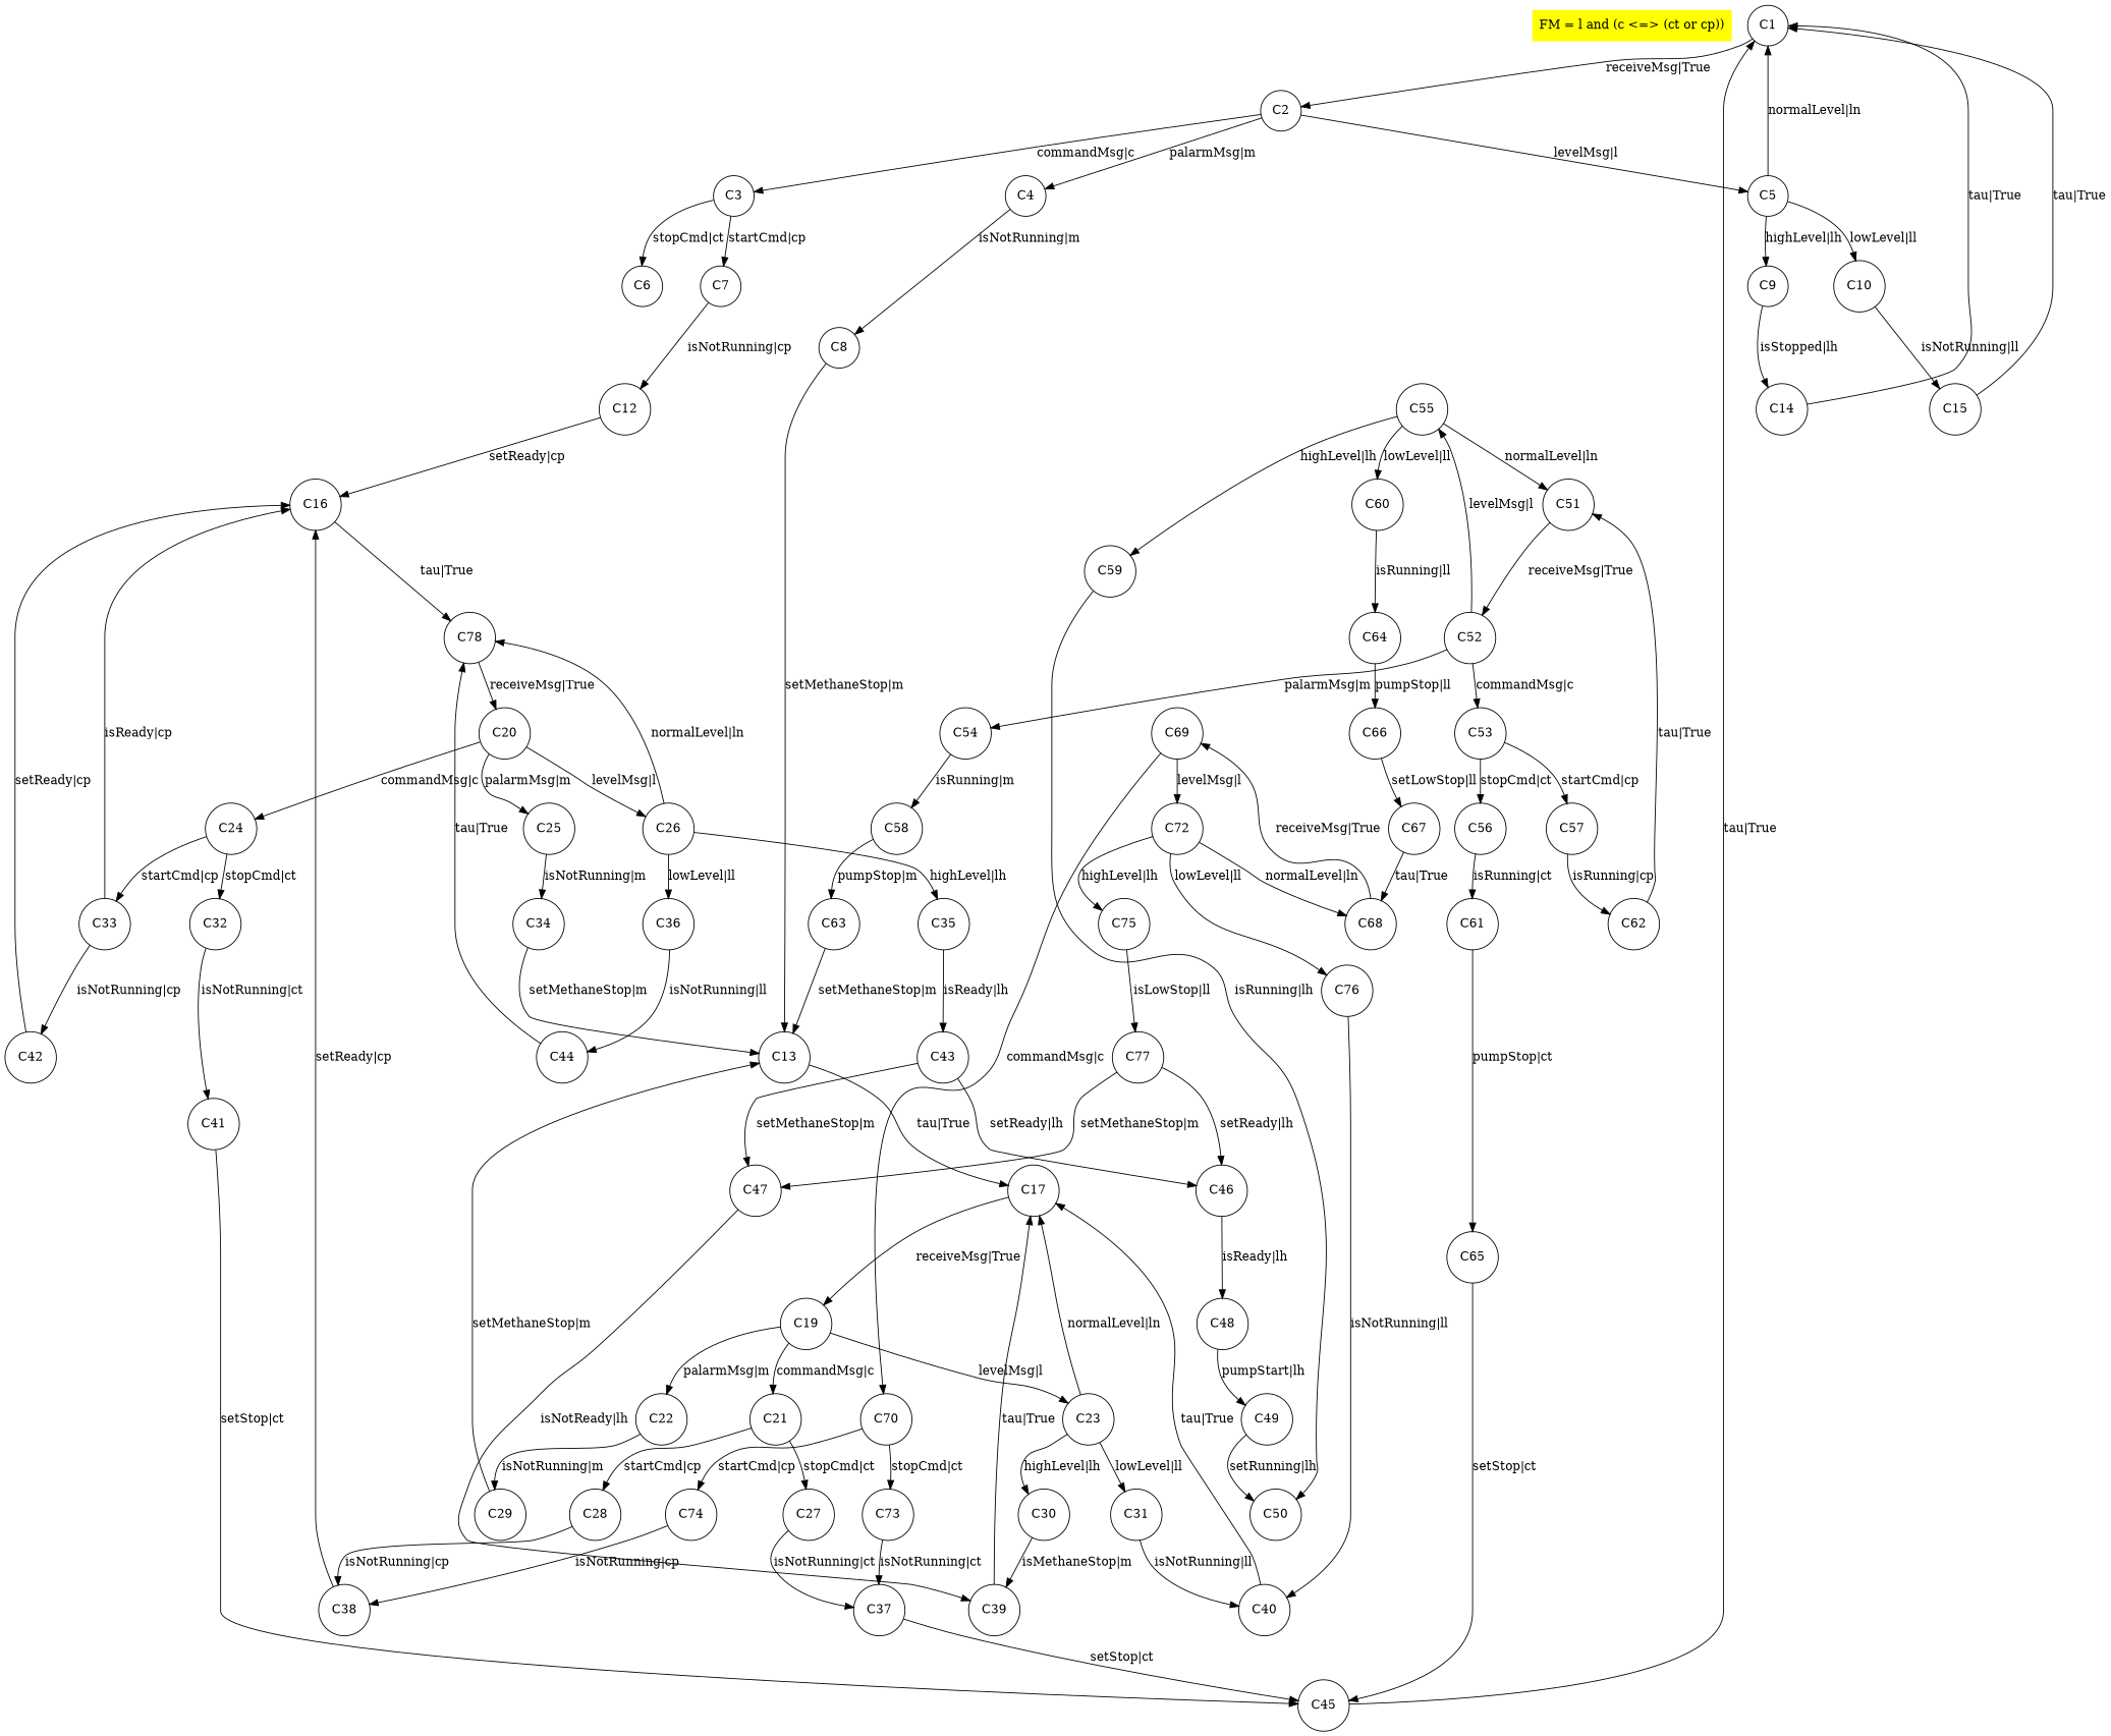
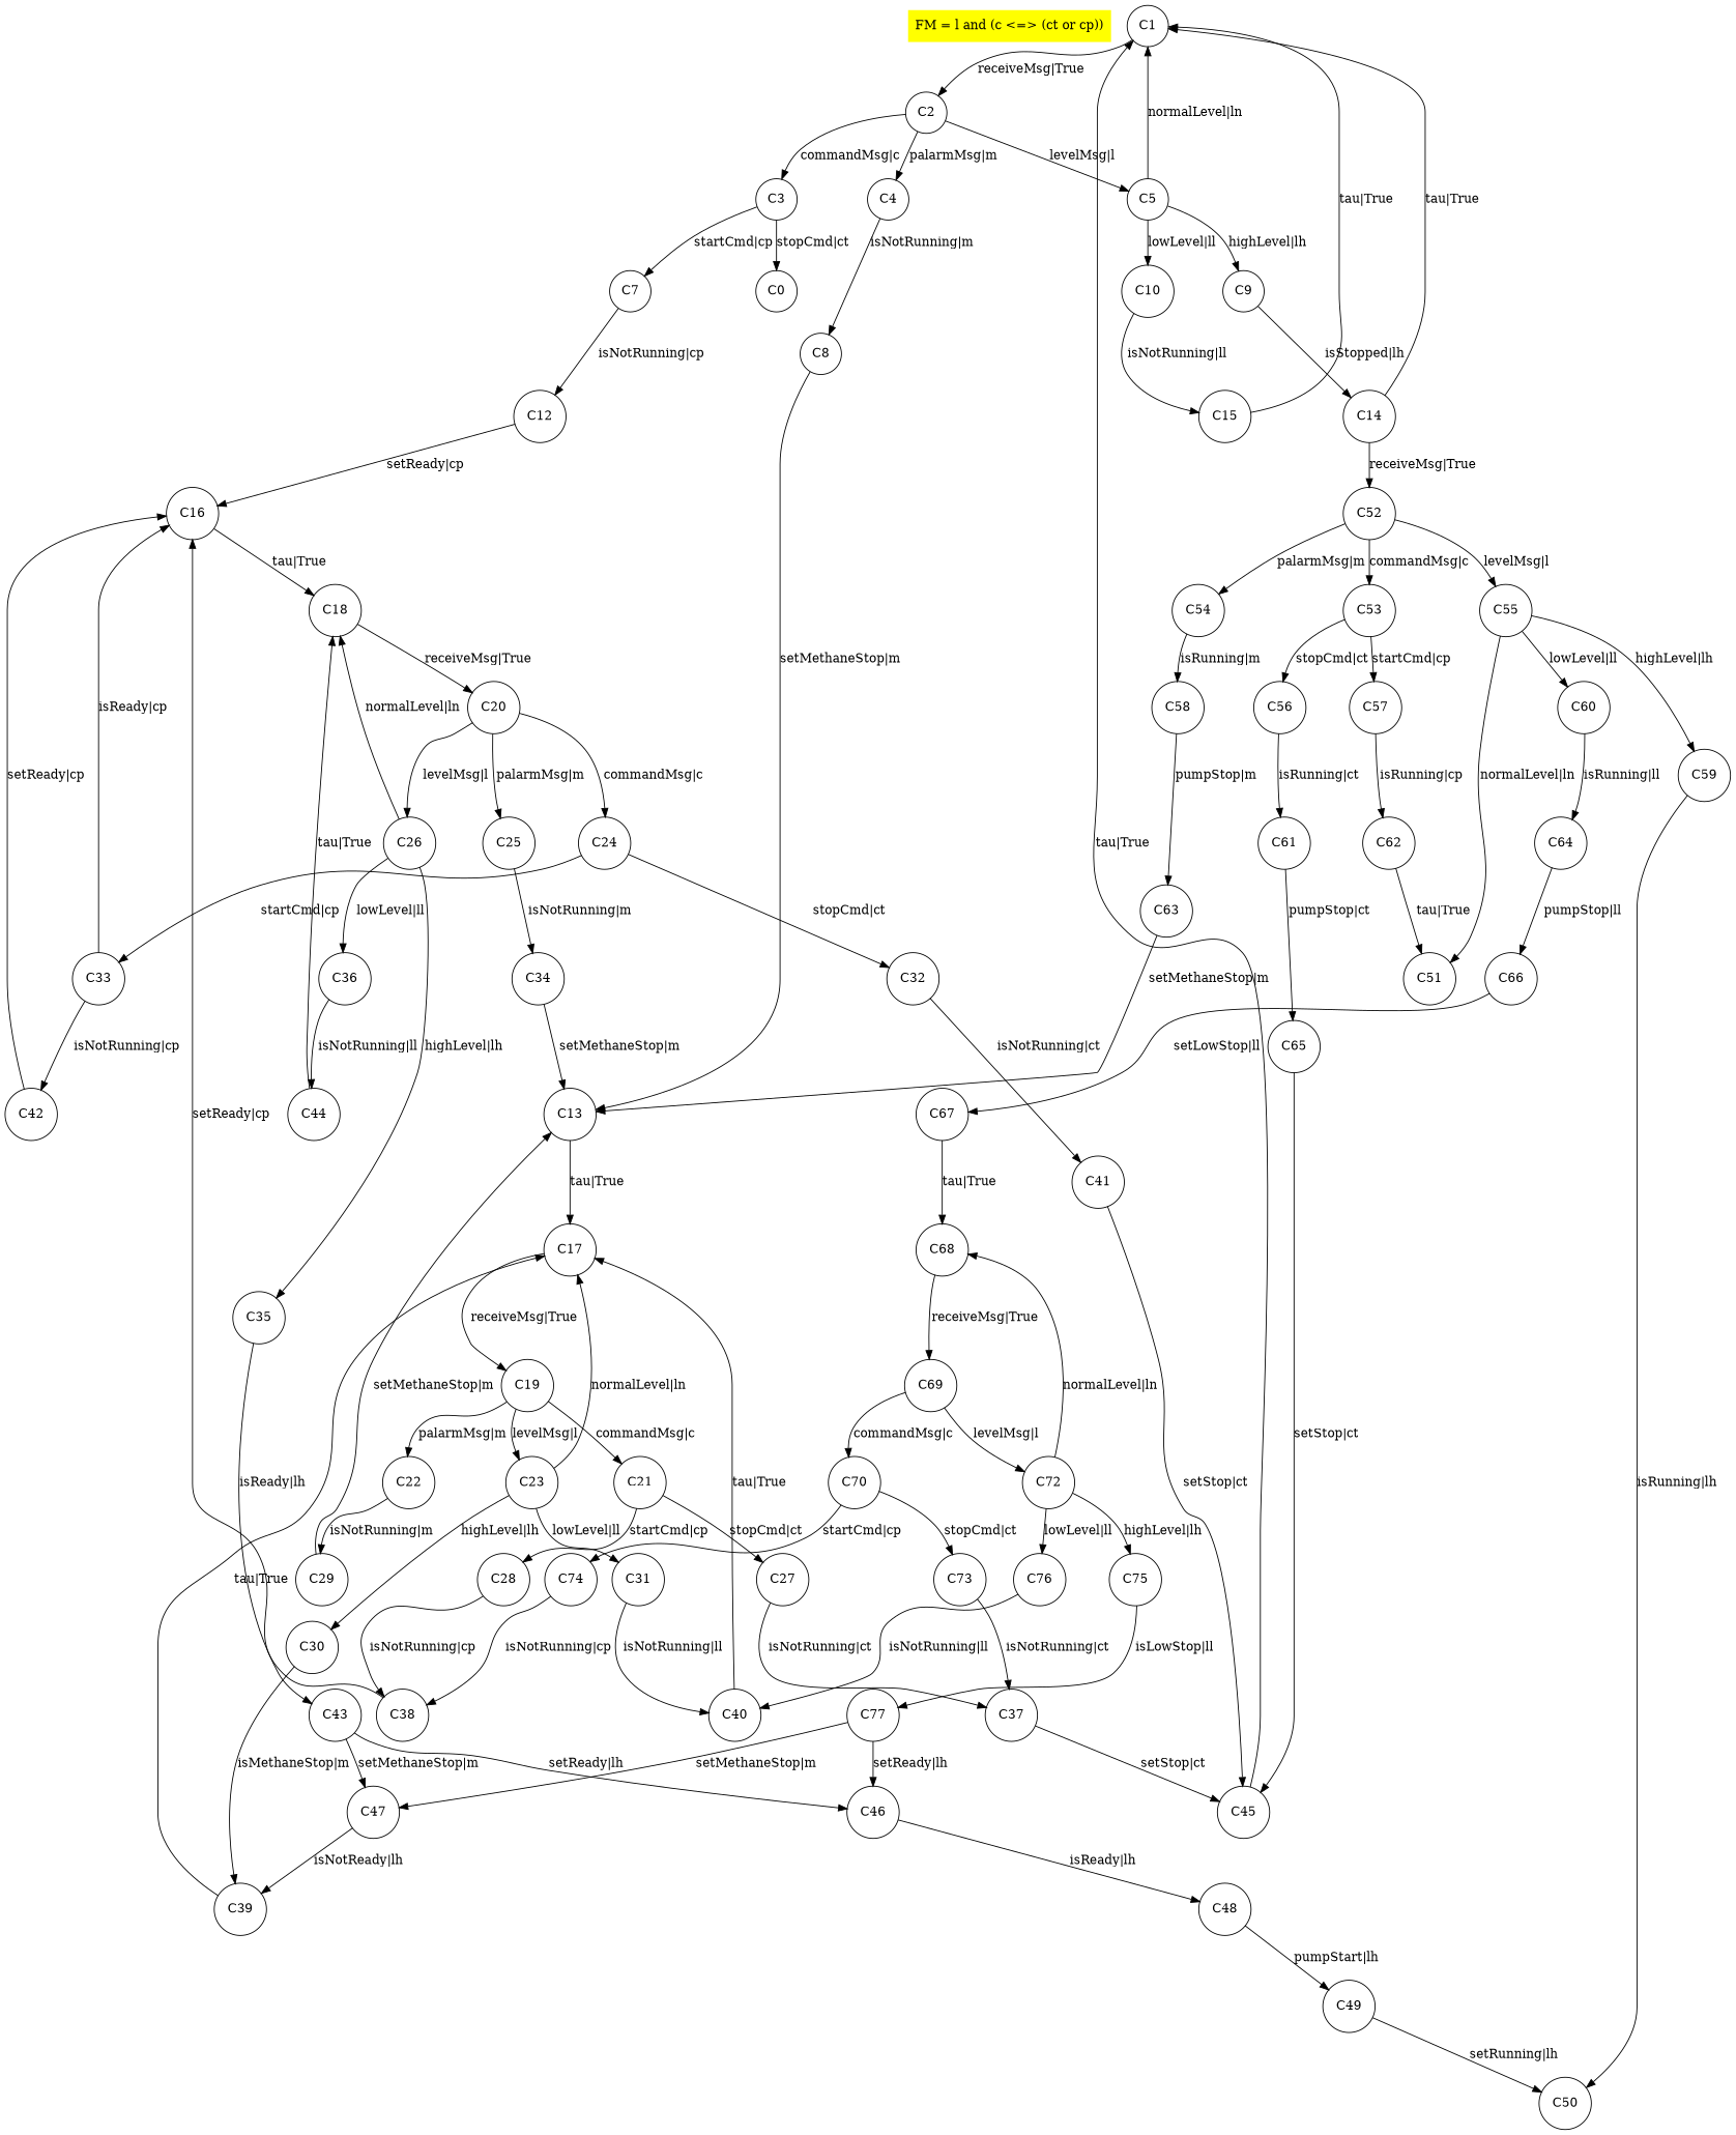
  digraph {
    FM="l and (c <=> (ct or cp))"
    rankdir=TB
    node [shape=circle]
    n1 [color=yellow label="FM = l and (c <=> (ct or cp))" shape=plaintext style=filled]
    C1 [initial=True]
    C2
    C3
    C4
    C5
-   C6
+   C6 [label=C0]
    C7
    C8
    C9
    C10
    C12
    C13
    C14
    C15
    C16
    C17
-   C18 [label=C78]
+   C18
    C19
    C20
    C21
    C22
    C23
    C24
    C25
    C26
    C27
    C28
    C29
    C30
    C31
    C32
    C33
    C34
    C35
    C36
    C37
    C38
    C39
    C40
    C41
    C42
    C43
    C44
    C45
    C46
    C47
    C48
    C49
    C50
    C51
    C52
    C53
    C54
    C55
    C56
    C57
    C58
    C59
    C60
    C61
    C62
    C63
    C64
    C65
    C66
    C67
    C68
    C69
    C70
    C72
    C73
    C74
    C75
    C76
    C77
    C1 -> C2 [label="receiveMsg|True"]
    C2 -> C3 [label="commandMsg|c"]
    C2 -> C4 [label="palarmMsg|m"]
    C2 -> C5 [label="levelMsg|l"]
    C3 -> C6 [label="stopCmd|ct"]
    C3 -> C7 [label="startCmd|cp"]
    C4 -> C8 [label="isNotRunning|m"]
    C5 -> C1 [label="normalLevel|ln"]
    C5 -> C9 [label="highLevel|lh"]
    C5 -> C10 [label="lowLevel|ll"]
    C7 -> C12 [label="isNotRunning|cp"]
    C8 -> C13 [label="setMethaneStop|m"]
    C9 -> C14 [label="isStopped|lh"]
    C10 -> C15 [label="isNotRunning|ll"]
    C12 -> C16 [label="setReady|cp"]
    C13 -> C17 [label="tau|True"]
    C14 -> C1 [label="tau|True"]
    C15 -> C1 [label="tau|True"]
    C16 -> C18 [label="tau|True"]
    C17 -> C19 [label="receiveMsg|True"]
    C18 -> C20 [label="receiveMsg|True"]
    C19 -> C21 [label="commandMsg|c"]
    C19 -> C22 [label="palarmMsg|m"]
    C19 -> C23 [label="levelMsg|l"]
    C20 -> C24 [label="commandMsg|c"]
    C20 -> C25 [label="palarmMsg|m"]
    C20 -> C26 [label="levelMsg|l"]
    C21 -> C27 [label="stopCmd|ct"]
    C21 -> C28 [label="startCmd|cp"]
    C22 -> C29 [label="isNotRunning|m"]
    C23 -> C17 [label="normalLevel|ln"]
    C23 -> C30 [label="highLevel|lh"]
    C23 -> C31 [label="lowLevel|ll"]
    C24 -> C32 [label="stopCmd|ct"]
    C24 -> C33 [label="startCmd|cp"]
    C25 -> C34 [label="isNotRunning|m"]
    C26 -> C18 [label="normalLevel|ln"]
    C26 -> C35 [label="highLevel|lh"]
    C26 -> C36 [label="lowLevel|ll"]
    C27 -> C37 [label="isNotRunning|ct"]
    C28 -> C38 [label="isNotRunning|cp"]
    C29 -> C13 [label="setMethaneStop|m"]
    C30 -> C39 [label="isMethaneStop|m"]
    C31 -> C40 [label="isNotRunning|ll"]
    C32 -> C41 [label="isNotRunning|ct"]
    C33 -> C16 [label="isReady|cp"]
    C33 -> C42 [label="isNotRunning|cp"]
    C34 -> C13 [label="setMethaneStop|m"]
    C35 -> C43 [label="isReady|lh"]
    C36 -> C44 [label="isNotRunning|ll"]
    C37 -> C45 [label="setStop|ct"]
    C38 -> C16 [label="setReady|cp"]
    C39 -> C17 [label="tau|True"]
    C40 -> C17 [label="tau|True"]
    C41 -> C45 [label="setStop|ct"]
    C42 -> C16 [label="setReady|cp"]
    C43 -> C46 [label="setReady|lh"]
    C43 -> C47 [label="setMethaneStop|m"]
    C44 -> C18 [label="tau|True"]
    C45 -> C1 [label="tau|True"]
    C46 -> C48 [label="isReady|lh"]
    C47 -> C39 [label="isNotReady|lh"]
    C48 -> C49 [label="pumpStart|lh"]
    C49 -> C50 [label="setRunning|lh"]
-   C51 -> C52 [label="receiveMsg|True"]
+   C14 -> C52 [label="receiveMsg|True"]
    C52 -> C53 [label="commandMsg|c"]
    C52 -> C54 [label="palarmMsg|m"]
    C52 -> C55 [label="levelMsg|l"]
    C53 -> C56 [label="stopCmd|ct"]
    C53 -> C57 [label="startCmd|cp"]
    C54 -> C58 [label="isRunning|m"]
    C55 -> C51 [label="normalLevel|ln"]
    C55 -> C59 [label="highLevel|lh"]
    C55 -> C60 [label="lowLevel|ll"]
    C56 -> C61 [label="isRunning|ct"]
    C57 -> C62 [label="isRunning|cp"]
    C58 -> C63 [label="pumpStop|m"]
    C59 -> C50 [label="isRunning|lh"]
    C60 -> C64 [label="isRunning|ll"]
    C61 -> C65 [label="pumpStop|ct"]
    C62 -> C51 [label="tau|True"]
    C63 -> C13 [label="setMethaneStop|m"]
    C64 -> C66 [label="pumpStop|ll"]
    C65 -> C45 [label="setStop|ct"]
    C66 -> C67 [label="setLowStop|ll"]
    C67 -> C68 [label="tau|True"]
    C68 -> C69 [label="receiveMsg|True"]
    C69 -> C70 [label="commandMsg|c"]
    C69 -> C72 [label="levelMsg|l"]
    C70 -> C73 [label="stopCmd|ct"]
    C70 -> C74 [label="startCmd|cp"]
    C72 -> C68 [label="normalLevel|ln"]
    C72 -> C75 [label="highLevel|lh"]
    C72 -> C76 [label="lowLevel|ll"]
    C73 -> C37 [label="isNotRunning|ct"]
    C74 -> C38 [label="isNotRunning|cp"]
    C75 -> C77 [label="isLowStop|ll"]
    C76 -> C40 [label="isNotRunning|ll"]
    C77 -> C46 [label="setReady|lh"]
    C77 -> C47 [label="setMethaneStop|m"]
  }
